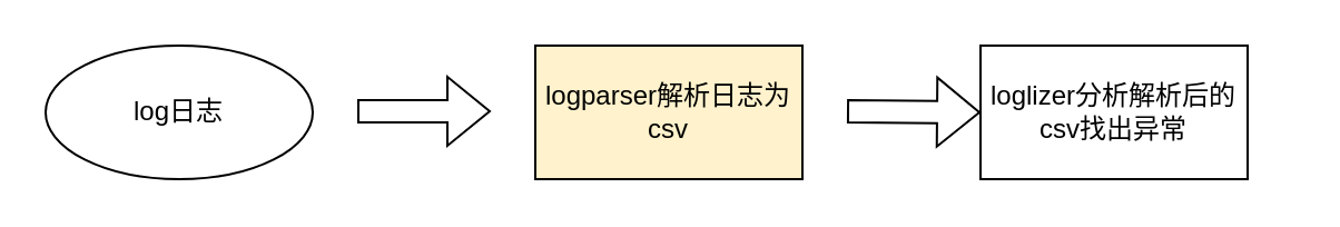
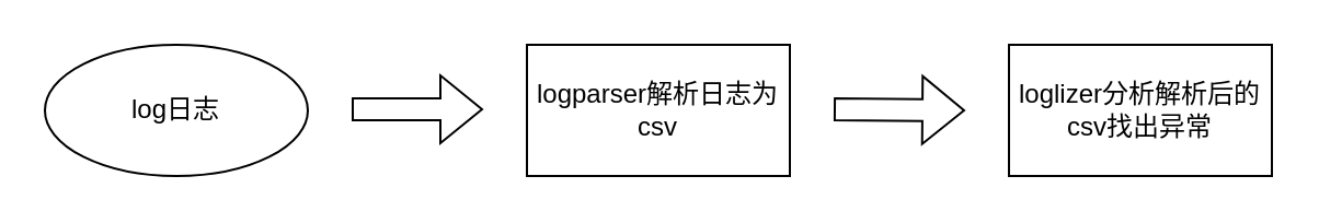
  <mxCell id="0" />
  <mxCell id="1" parent="0" />
  <mxCell id="2" value="log日志" style="ellipse;whiteSpace=wrap;html=1;" vertex="1" parent="1"><mxGeometry x="20" y="20" width="120" height="60" as="geometry" /></mxCell>
  <mxCell id="3" value="" style="shape=flexArrow;endArrow=classic;html=1;rounded=0;" edge="1" parent="1"><mxGeometry width="50" height="50" relative="1" as="geometry"><mxPoint x="160" y="49.5" as="sourcePoint" /><mxPoint x="220" y="49.5" as="targetPoint" /></mxGeometry></mxCell>
- <mxCell id="4" value="logparser解析日志为csv" style="rounded=0;whiteSpace=wrap;html=1;fillColor=#fff2cc;" vertex="1" parent="1"><mxGeometry x="240" y="20" width="120" height="60" as="geometry" /></mxCell>
+ <mxCell id="4" value="logparser解析日志为csv" style="rounded=0;whiteSpace=wrap;html=1;" vertex="1" parent="1"><mxGeometry x="240" y="20" width="120" height="60" as="geometry" /></mxCell>
  <mxCell id="5" value="" style="shape=flexArrow;endArrow=classic;html=1;rounded=0;" edge="1" parent="1"><mxGeometry width="50" height="50" relative="1" as="geometry"><mxPoint x="380" y="49.5" as="sourcePoint" /><mxPoint x="440" y="50" as="targetPoint" /></mxGeometry></mxCell>
- <mxCell id="6" value="loglizer分析解析后的csv找出异常" style="rounded=0;whiteSpace=wrap;html=1;" vertex="1" parent="1"><mxGeometry x="440" y="20" width="120" height="60" as="geometry" /></mxCell>
+ <mxCell id="6" value="loglizer分析解析后的csv找出异常" style="rounded=0;whiteSpace=wrap;html=1;" vertex="1" parent="1"><mxGeometry x="460" y="20" width="120" height="60" as="geometry" /></mxCell>
